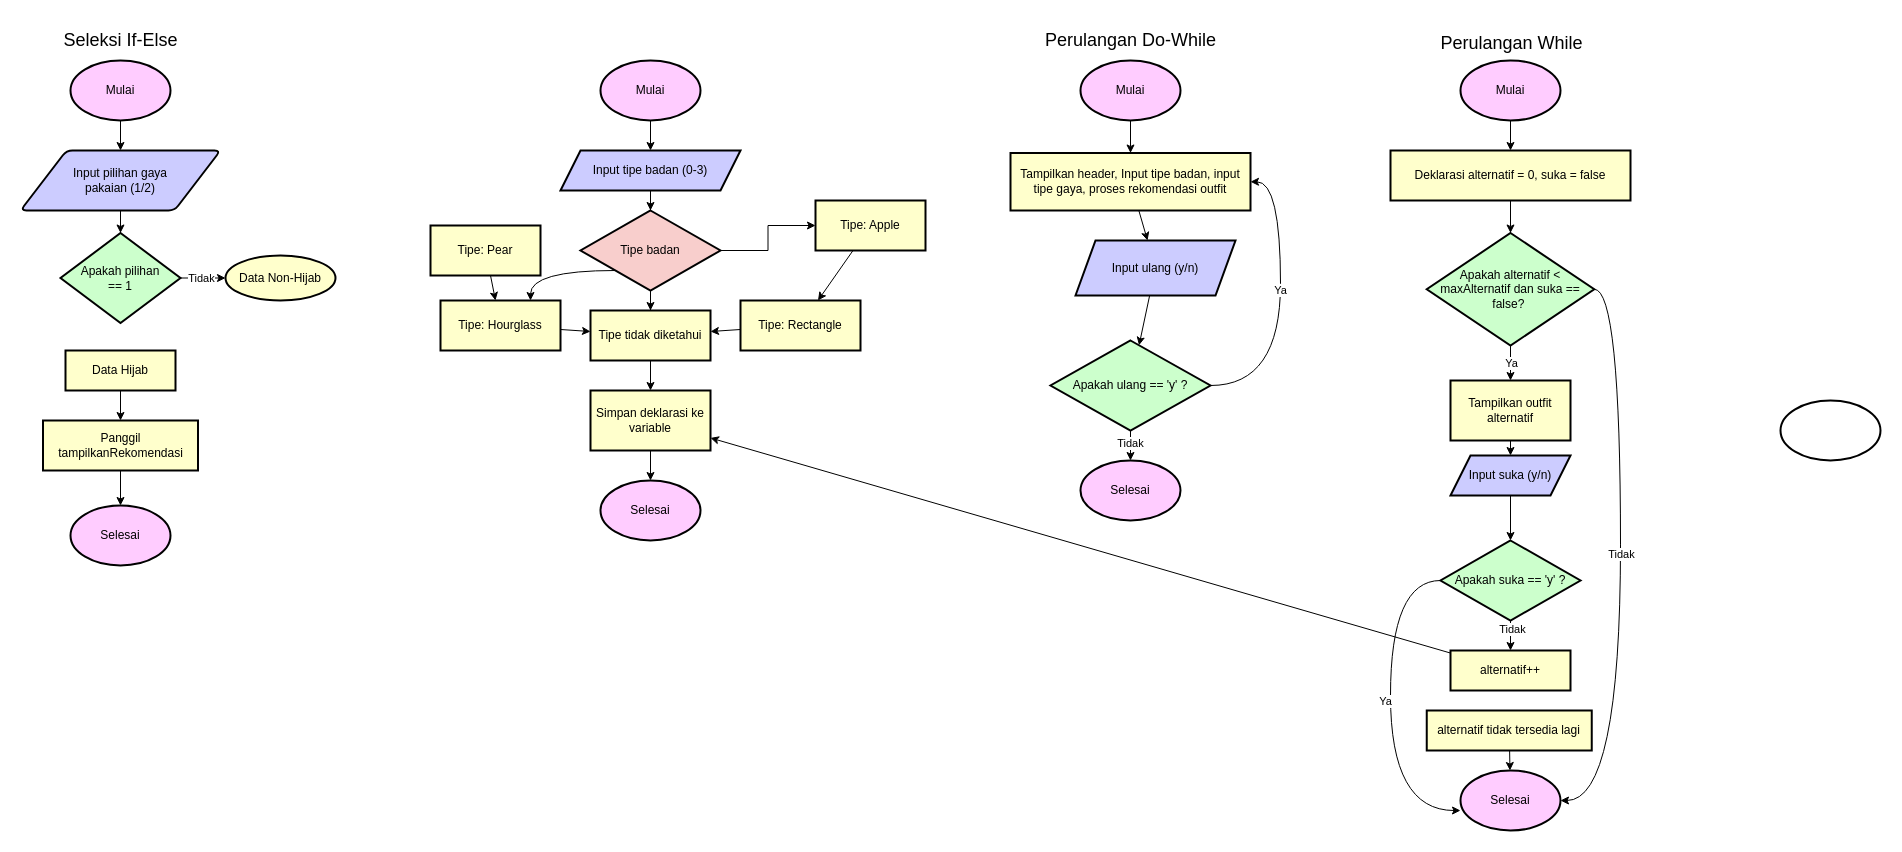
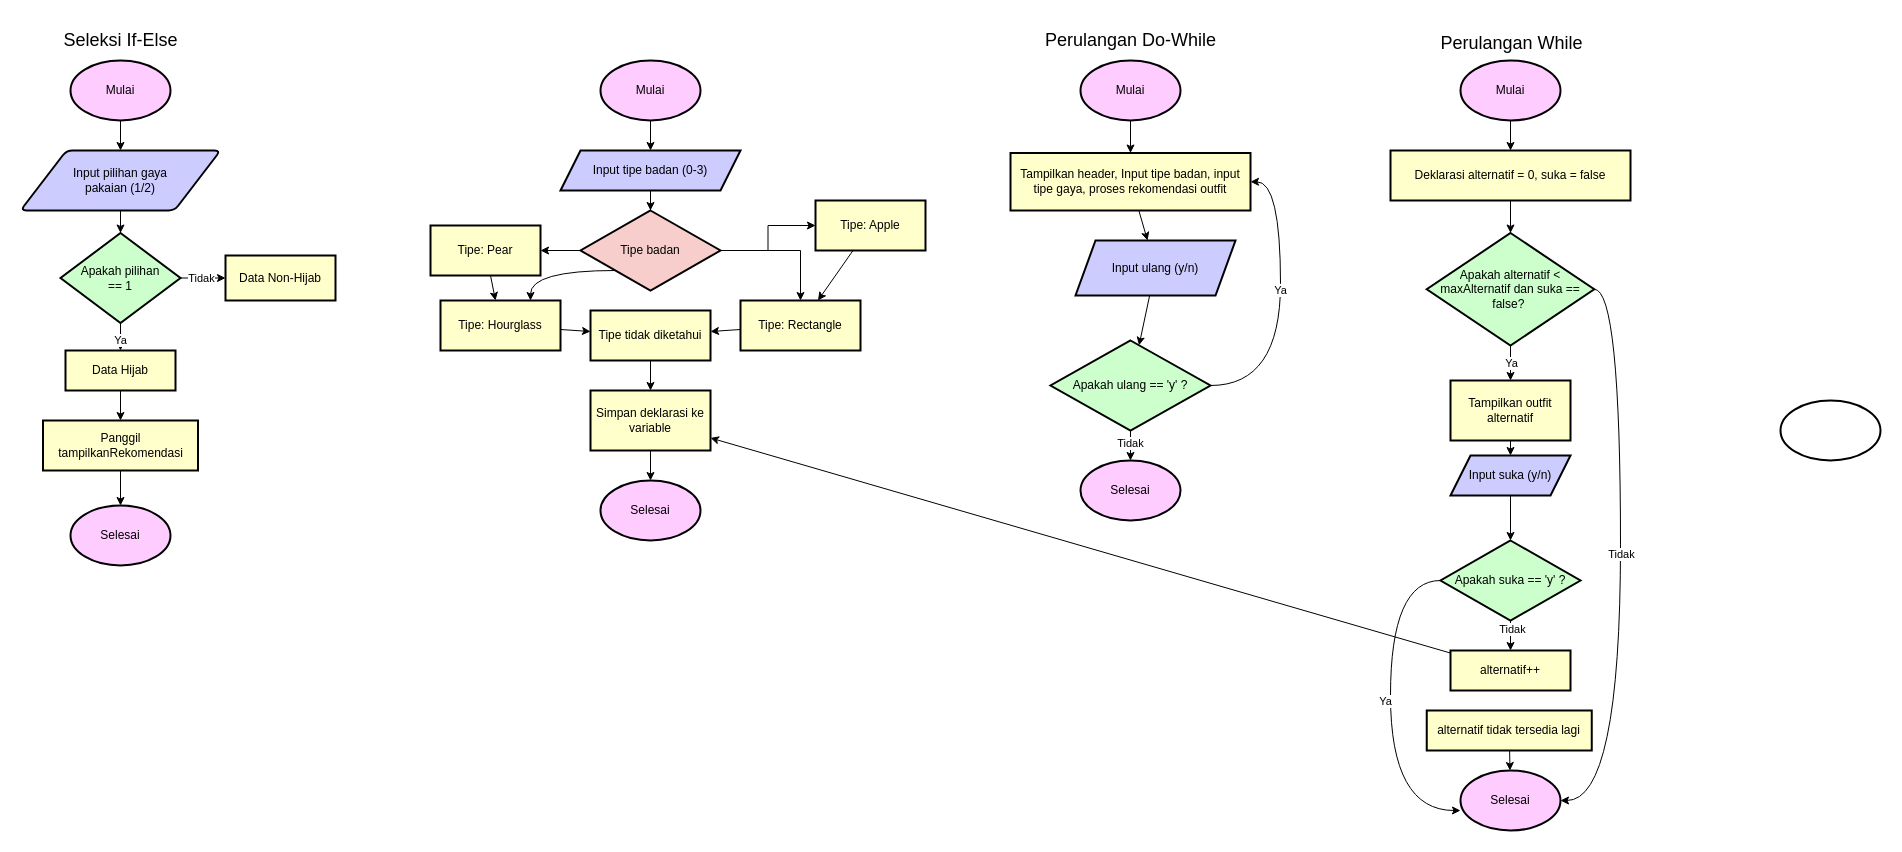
  <mxCell id="0" />
  <mxCell id="1" parent="0" />
  <mxCell id="2" value="" style="edgeStyle=orthogonalEdgeStyle;rounded=0;orthogonalLoop=1;jettySize=auto;html=1;" edge="1" parent="1" source="3" target="5"><mxGeometry relative="1" as="geometry" /></mxCell>
  <mxCell id="3" value="Mulai" style="strokeWidth=2;html=1;shape=mxgraph.flowchart.start_1;whiteSpace=wrap;fillColor=#FFCCFF;" vertex="1" parent="1"><mxGeometry x="70" y="60" width="100" height="60" as="geometry" /></mxCell>
  <mxCell id="4" style="edgeStyle=orthogonalEdgeStyle;rounded=0;orthogonalLoop=1;jettySize=auto;html=1;" edge="1" parent="1" source="5" target="10"><mxGeometry relative="1" as="geometry"><mxPoint x="170" y="240" as="targetPoint" /></mxGeometry></mxCell>
  <mxCell id="5" value="Input pilihan gaya&lt;div&gt;pakaian (1/2)&lt;/div&gt;" style="shape=parallelogram;html=1;strokeWidth=2;perimeter=parallelogramPerimeter;whiteSpace=wrap;rounded=1;arcSize=12;size=0.23;fillColor=#CCCCFF;" vertex="1" parent="1"><mxGeometry x="20" y="150" width="200" height="60" as="geometry" /></mxCell>
  <mxCell id="6" value="" style="edgeStyle=orthogonalEdgeStyle;rounded=0;orthogonalLoop=1;jettySize=auto;html=1;" edge="1" parent="1" source="10" target="11"><mxGeometry relative="1" as="geometry" /></mxCell>
  <mxCell id="7" value="Tidak" style="edgeLabel;html=1;align=center;verticalAlign=middle;resizable=0;points=[];" vertex="1" connectable="0" parent="6"><mxGeometry x="-0.118" relative="1" as="geometry"><mxPoint as="offset" /></mxGeometry></mxCell>
+ <mxCell id="8" value="" style="edgeStyle=orthogonalEdgeStyle;rounded=0;orthogonalLoop=1;jettySize=auto;html=1;" edge="1" parent="1" source="10" target="13"><mxGeometry relative="1" as="geometry" /></mxCell>
+ <mxCell id="9" value="Ya" style="edgeLabel;html=1;align=center;verticalAlign=middle;resizable=0;points=[];" vertex="1" connectable="0" parent="8"><mxGeometry x="-0.115" y="1" relative="1" as="geometry"><mxPoint as="offset" /></mxGeometry></mxCell>
  <mxCell id="10" value="Apakah pilihan&lt;div&gt;== 1&lt;/div&gt;" style="strokeWidth=2;html=1;shape=mxgraph.flowchart.decision;whiteSpace=wrap;fillColor=#CCFFCC;" vertex="1" parent="1"><mxGeometry x="60" y="232.5" width="120" height="90" as="geometry" /></mxCell>
- <mxCell id="11" value="Data Non-Hijab" style="ellipse;whiteSpace=wrap;html=1;strokeWidth=2;fillColor=#FFFFCC;" vertex="1" parent="1"><mxGeometry x="225" y="255" width="110" height="45" as="geometry" /></mxCell>
+ <mxCell id="11" value="Data Non-Hijab" style="whiteSpace=wrap;html=1;strokeWidth=2;fillColor=#FFFFCC;" vertex="1" parent="1"><mxGeometry x="225" y="255" width="110" height="45" as="geometry" /></mxCell>
  <mxCell id="12" value="" style="edgeStyle=orthogonalEdgeStyle;rounded=0;orthogonalLoop=1;jettySize=auto;html=1;" edge="1" parent="1" source="13" target="15"><mxGeometry relative="1" as="geometry" /></mxCell>
  <mxCell id="13" value="Data Hijab" style="whiteSpace=wrap;html=1;strokeWidth=2;fillColor=#FFFFCC;" vertex="1" parent="1"><mxGeometry x="65" y="350" width="110" height="40" as="geometry" /></mxCell>
  <mxCell id="14" style="edgeStyle=orthogonalEdgeStyle;rounded=0;orthogonalLoop=1;jettySize=auto;html=1;exitX=0.5;exitY=1;exitDx=0;exitDy=0;" edge="1" parent="1" source="15" target="16"><mxGeometry relative="1" as="geometry"><mxPoint x="175" y="510" as="targetPoint" /></mxGeometry></mxCell>
  <mxCell id="15" value="Panggil tampilkanRekomendasi" style="whiteSpace=wrap;html=1;strokeWidth=2;fillColor=#FFFFCC;" vertex="1" parent="1"><mxGeometry x="42.5" y="420" width="155" height="50" as="geometry" /></mxCell>
  <mxCell id="16" value="Selesai" style="strokeWidth=2;html=1;shape=mxgraph.flowchart.start_1;whiteSpace=wrap;fillColor=#FFCCFF;" vertex="1" parent="1"><mxGeometry x="70" y="505" width="100" height="60" as="geometry" /></mxCell>
  <mxCell id="17" value="&lt;font style=&quot;font-size: 18px;&quot;&gt;Seleksi If-Else&lt;/font&gt;" style="text;html=1;align=center;verticalAlign=middle;resizable=0;points=[];autosize=1;strokeColor=none;fillColor=none;" vertex="1" parent="1"><mxGeometry x="50" y="20" width="140" height="40" as="geometry" /></mxCell>
  <mxCell id="18" value="" style="edgeStyle=orthogonalEdgeStyle;rounded=0;orthogonalLoop=1;jettySize=auto;html=1;" edge="1" parent="1" source="19" target="21"><mxGeometry relative="1" as="geometry" /></mxCell>
  <mxCell id="19" value="Mulai" style="strokeWidth=2;html=1;shape=mxgraph.flowchart.start_1;whiteSpace=wrap;fillColor=#FFCCFF;" vertex="1" parent="1"><mxGeometry x="600" y="60" width="100" height="60" as="geometry" /></mxCell>
  <mxCell id="20" value="" style="edgeStyle=orthogonalEdgeStyle;rounded=0;orthogonalLoop=1;jettySize=auto;html=1;" edge="1" parent="1" source="21" target="26"><mxGeometry relative="1" as="geometry" /></mxCell>
  <mxCell id="21" value="Input tipe badan (0-3)" style="shape=parallelogram;perimeter=parallelogramPerimeter;whiteSpace=wrap;html=1;fixedSize=1;strokeWidth=2;fillColor=#CCCCFF;" vertex="1" parent="1"><mxGeometry x="560" y="150" width="180" height="40" as="geometry" /></mxCell>
  <mxCell id="22" value="" style="edgeStyle=orthogonalEdgeStyle;rounded=0;orthogonalLoop=1;jettySize=auto;html=1;" edge="1" parent="1" source="26" target="28"><mxGeometry relative="1" as="geometry" /></mxCell>
- <mxCell id="23" value="" style="edgeStyle=orthogonalEdgeStyle;rounded=0;orthogonalLoop=1;jettySize=auto;html=1;" edge="1" parent="1" source="26" target="30"><mxGeometry relative="1" as="geometry" /></mxCell>
+ <mxCell id="23" value="" style="edgeStyle=orthogonalEdgeStyle;rounded=0;orthogonalLoop=1;jettySize=auto;html=1;" edge="1" parent="1" source="26" target="36"><mxGeometry relative="1" as="geometry" /></mxCell>
+ <mxCell id="24" value="" style="edgeStyle=orthogonalEdgeStyle;rounded=0;orthogonalLoop=1;jettySize=auto;html=1;" edge="1" parent="1" source="26" target="32"><mxGeometry relative="1" as="geometry" /></mxCell>
  <mxCell id="25" style="edgeStyle=orthogonalEdgeStyle;curved=1;rounded=0;orthogonalLoop=1;jettySize=auto;html=1;exitX=0;exitY=1;exitDx=0;exitDy=0;entryX=0.75;entryY=0;entryDx=0;entryDy=0;" edge="1" parent="1" source="26" target="34"><mxGeometry relative="1" as="geometry" /></mxCell>
  <mxCell id="26" value="Tipe badan" style="rhombus;whiteSpace=wrap;html=1;strokeWidth=2;fillColor=#f8cecc;" vertex="1" parent="1"><mxGeometry x="580" y="210" width="140" height="80" as="geometry" /></mxCell>
  <mxCell id="27" value="" style="edgeStyle=none;rounded=0;orthogonalLoop=1;jettySize=auto;html=1;" edge="1" parent="1" source="28" target="36"><mxGeometry relative="1" as="geometry" /></mxCell>
  <mxCell id="28" value="Tipe: Apple" style="whiteSpace=wrap;html=1;strokeWidth=2;fillColor=#FFFFCC;" vertex="1" parent="1"><mxGeometry x="815" y="200" width="110" height="50" as="geometry" /></mxCell>
  <mxCell id="29" value="" style="edgeStyle=none;rounded=0;orthogonalLoop=1;jettySize=auto;html=1;" edge="1" parent="1" source="30" target="38"><mxGeometry relative="1" as="geometry" /></mxCell>
  <mxCell id="30" value="Tipe tidak diketahui" style="whiteSpace=wrap;html=1;strokeWidth=2;fillColor=#FFFFCC;" vertex="1" parent="1"><mxGeometry x="590" y="310" width="120" height="50" as="geometry" /></mxCell>
  <mxCell id="31" value="" style="edgeStyle=none;rounded=0;orthogonalLoop=1;jettySize=auto;html=1;" edge="1" parent="1" source="32" target="34"><mxGeometry relative="1" as="geometry" /></mxCell>
  <mxCell id="32" value="Tipe: Pear" style="whiteSpace=wrap;html=1;strokeWidth=2;fillColor=#FFFFCC;" vertex="1" parent="1"><mxGeometry x="430" y="225" width="110" height="50" as="geometry" /></mxCell>
  <mxCell id="33" value="" style="edgeStyle=none;rounded=0;orthogonalLoop=1;jettySize=auto;html=1;" edge="1" parent="1" source="34" target="30"><mxGeometry relative="1" as="geometry" /></mxCell>
  <mxCell id="34" value="Tipe: Hourglass" style="whiteSpace=wrap;html=1;strokeWidth=2;fillColor=#FFFFCC;" vertex="1" parent="1"><mxGeometry x="440" y="300" width="120" height="50" as="geometry" /></mxCell>
  <mxCell id="35" value="" style="edgeStyle=none;rounded=0;orthogonalLoop=1;jettySize=auto;html=1;" edge="1" parent="1" source="36" target="30"><mxGeometry relative="1" as="geometry" /></mxCell>
  <mxCell id="36" value="Tipe: Rectangle" style="whiteSpace=wrap;html=1;strokeWidth=2;fillColor=#FFFFCC;" vertex="1" parent="1"><mxGeometry x="740" y="300" width="120" height="50" as="geometry" /></mxCell>
  <mxCell id="37" value="" style="edgeStyle=none;rounded=0;orthogonalLoop=1;jettySize=auto;html=1;" edge="1" parent="1" source="38" target="39"><mxGeometry relative="1" as="geometry" /></mxCell>
  <mxCell id="38" value="Simpan deklarasi ke variable" style="whiteSpace=wrap;html=1;strokeWidth=2;fillColor=#FFFFCC;" vertex="1" parent="1"><mxGeometry x="590" y="390" width="120" height="60" as="geometry" /></mxCell>
  <mxCell id="39" value="Selesai" style="strokeWidth=2;html=1;shape=mxgraph.flowchart.start_1;whiteSpace=wrap;fillColor=#FFCCFF;" vertex="1" parent="1"><mxGeometry x="600" y="480" width="100" height="60" as="geometry" /></mxCell>
  <mxCell id="40" value="" style="edgeStyle=none;rounded=0;orthogonalLoop=1;jettySize=auto;html=1;" edge="1" parent="1" source="41" target="43"><mxGeometry relative="1" as="geometry" /></mxCell>
  <mxCell id="41" value="Mulai" style="strokeWidth=2;html=1;shape=mxgraph.flowchart.start_1;whiteSpace=wrap;fillColor=#FFCCFF;" vertex="1" parent="1"><mxGeometry x="1080" y="60" width="100" height="60" as="geometry" /></mxCell>
  <mxCell id="42" value="" style="edgeStyle=none;rounded=0;orthogonalLoop=1;jettySize=auto;html=1;" edge="1" parent="1" source="43" target="45"><mxGeometry relative="1" as="geometry" /></mxCell>
  <mxCell id="43" value="Tampilkan header, Input tipe badan, input tipe gaya, proses rekomendasi outfit" style="whiteSpace=wrap;html=1;strokeWidth=2;fillColor=#FFFFCC;" vertex="1" parent="1"><mxGeometry x="1010" y="152.5" width="240" height="57.5" as="geometry" /></mxCell>
  <mxCell id="44" value="" style="edgeStyle=none;rounded=0;orthogonalLoop=1;jettySize=auto;html=1;" edge="1" parent="1" source="45" target="50"><mxGeometry relative="1" as="geometry" /></mxCell>
  <mxCell id="45" value="Input ulang (y/n)" style="shape=parallelogram;perimeter=parallelogramPerimeter;whiteSpace=wrap;html=1;fixedSize=1;strokeWidth=2;fillColor=#CCCCFF;" vertex="1" parent="1"><mxGeometry x="1075" y="240" width="160" height="55" as="geometry" /></mxCell>
  <mxCell id="46" value="" style="edgeStyle=none;rounded=0;orthogonalLoop=1;jettySize=auto;html=1;" edge="1" parent="1" source="50" target="51"><mxGeometry relative="1" as="geometry" /></mxCell>
  <mxCell id="47" value="Tidak" style="edgeLabel;html=1;align=center;verticalAlign=middle;resizable=0;points=[];" vertex="1" connectable="0" parent="46"><mxGeometry x="-0.178" y="-1" relative="1" as="geometry"><mxPoint as="offset" /></mxGeometry></mxCell>
  <mxCell id="48" style="edgeStyle=orthogonalEdgeStyle;curved=1;rounded=0;orthogonalLoop=1;jettySize=auto;html=1;exitX=1;exitY=0.5;exitDx=0;exitDy=0;entryX=1;entryY=0.5;entryDx=0;entryDy=0;" edge="1" parent="1" source="50" target="43"><mxGeometry relative="1" as="geometry"><Array as="points"><mxPoint x="1280" y="385" /><mxPoint x="1280" y="181" /></Array></mxGeometry></mxCell>
  <mxCell id="49" value="Ya" style="edgeLabel;html=1;align=center;verticalAlign=middle;resizable=0;points=[];" vertex="1" connectable="0" parent="48"><mxGeometry x="0.095" y="1" relative="1" as="geometry"><mxPoint as="offset" /></mxGeometry></mxCell>
  <mxCell id="50" value="Apakah ulang == 'y' ?" style="rhombus;whiteSpace=wrap;html=1;strokeWidth=2;fillColor=#CCFFCC;" vertex="1" parent="1"><mxGeometry x="1050" y="340" width="160" height="90" as="geometry" /></mxCell>
  <mxCell id="51" value="Selesai" style="strokeWidth=2;html=1;shape=mxgraph.flowchart.start_1;whiteSpace=wrap;fillColor=#FFCCFF;" vertex="1" parent="1"><mxGeometry x="1080" y="460" width="100" height="60" as="geometry" /></mxCell>
  <mxCell id="52" value="&lt;font style=&quot;font-size: 18px;&quot;&gt;Perulangan Do-While&lt;/font&gt;" style="text;html=1;align=center;verticalAlign=middle;resizable=0;points=[];autosize=1;strokeColor=none;fillColor=none;" vertex="1" parent="1"><mxGeometry x="1035" y="20" width="190" height="40" as="geometry" /></mxCell>
  <mxCell id="53" value="" style="edgeStyle=none;rounded=0;orthogonalLoop=1;jettySize=auto;html=1;" edge="1" parent="1" source="54" target="56"><mxGeometry relative="1" as="geometry" /></mxCell>
  <mxCell id="54" value="Mulai" style="strokeWidth=2;html=1;shape=mxgraph.flowchart.start_1;whiteSpace=wrap;fillColor=#FFCCFF;" vertex="1" parent="1"><mxGeometry x="1460" y="60" width="100" height="60" as="geometry" /></mxCell>
  <mxCell id="55" value="" style="edgeStyle=none;rounded=0;orthogonalLoop=1;jettySize=auto;html=1;" edge="1" parent="1" source="56" target="59"><mxGeometry relative="1" as="geometry" /></mxCell>
  <mxCell id="56" value="Deklarasi alternatif = 0, suka = false" style="whiteSpace=wrap;html=1;strokeWidth=2;fillColor=#FFFFCC;" vertex="1" parent="1"><mxGeometry x="1390" y="150" width="240" height="50" as="geometry" /></mxCell>
  <mxCell id="57" value="" style="edgeStyle=none;rounded=0;orthogonalLoop=1;jettySize=auto;html=1;" edge="1" parent="1" source="59" target="61"><mxGeometry relative="1" as="geometry" /></mxCell>
  <mxCell id="58" value="Ya" style="edgeLabel;html=1;align=center;verticalAlign=middle;resizable=0;points=[];" vertex="1" connectable="0" parent="57"><mxGeometry x="-0.05" relative="1" as="geometry"><mxPoint as="offset" /></mxGeometry></mxCell>
  <mxCell id="59" value="Apakah alternatif &amp;lt; maxAlternatif dan suka&lt;span style=&quot;background-color: initial;&quot;&gt;&amp;nbsp;== false?&amp;nbsp;&lt;/span&gt;" style="rhombus;whiteSpace=wrap;html=1;strokeWidth=2;fillColor=#CCFFCC;" vertex="1" parent="1"><mxGeometry x="1426.25" y="232.5" width="167.5" height="112.5" as="geometry" /></mxCell>
  <mxCell id="60" value="" style="edgeStyle=none;rounded=0;orthogonalLoop=1;jettySize=auto;html=1;" edge="1" parent="1" source="61" target="63"><mxGeometry relative="1" as="geometry" /></mxCell>
  <mxCell id="61" value="Tampilkan outfit alternatif" style="whiteSpace=wrap;html=1;strokeWidth=2;fillColor=#FFFFCC;" vertex="1" parent="1"><mxGeometry x="1450" y="380" width="120" height="60" as="geometry" /></mxCell>
  <mxCell id="62" value="" style="edgeStyle=none;rounded=0;orthogonalLoop=1;jettySize=auto;html=1;" edge="1" parent="1" source="63" target="66"><mxGeometry relative="1" as="geometry" /></mxCell>
  <mxCell id="63" value="Input suka (y/n)" style="shape=parallelogram;perimeter=parallelogramPerimeter;whiteSpace=wrap;html=1;fixedSize=1;strokeWidth=2;fillColor=#CCCCFF;" vertex="1" parent="1"><mxGeometry x="1450" y="455" width="120" height="40" as="geometry" /></mxCell>
  <mxCell id="64" value="" style="edgeStyle=none;rounded=0;orthogonalLoop=1;jettySize=auto;html=1;" edge="1" parent="1" source="66" target="68"><mxGeometry relative="1" as="geometry" /></mxCell>
  <mxCell id="65" value="Tidak" style="edgeLabel;html=1;align=center;verticalAlign=middle;resizable=0;points=[];" vertex="1" connectable="0" parent="64"><mxGeometry x="-0.478" y="1" relative="1" as="geometry"><mxPoint as="offset" /></mxGeometry></mxCell>
  <mxCell id="66" value="Apakah suka == 'y' ?" style="rhombus;whiteSpace=wrap;html=1;strokeWidth=2;fillColor=#CCFFCC;" vertex="1" parent="1"><mxGeometry x="1440" y="540" width="140" height="80" as="geometry" /></mxCell>
  <mxCell id="67" value="" style="edgeStyle=none;rounded=0;orthogonalLoop=1;jettySize=auto;html=1;" edge="1" parent="1" source="68" target="38"><mxGeometry relative="1" as="geometry" /></mxCell>
  <mxCell id="68" value="alternatif++" style="whiteSpace=wrap;html=1;strokeWidth=2;fillColor=#FFFFCC;" vertex="1" parent="1"><mxGeometry x="1450" y="650" width="120" height="40" as="geometry" /></mxCell>
  <mxCell id="69" value="" style="edgeStyle=none;rounded=0;orthogonalLoop=1;jettySize=auto;html=1;" edge="1" parent="1" source="70" target="71"><mxGeometry relative="1" as="geometry" /></mxCell>
  <mxCell id="70" value="alternatif tidak tersedia lagi" style="whiteSpace=wrap;html=1;strokeWidth=2;fillColor=#FFFFCC;" vertex="1" parent="1"><mxGeometry x="1426.25" y="710" width="165" height="40" as="geometry" /></mxCell>
  <mxCell id="71" value="Selesai" style="strokeWidth=2;html=1;shape=mxgraph.flowchart.start_1;whiteSpace=wrap;fillColor=#FFCCFF;" vertex="1" parent="1"><mxGeometry x="1460" y="770" width="100" height="60" as="geometry" /></mxCell>
  <mxCell id="72" style="edgeStyle=orthogonalEdgeStyle;curved=1;rounded=0;orthogonalLoop=1;jettySize=auto;html=1;exitX=1;exitY=0.5;exitDx=0;exitDy=0;entryX=1;entryY=0.5;entryDx=0;entryDy=0;entryPerimeter=0;" edge="1" parent="1" source="59" target="71"><mxGeometry relative="1" as="geometry"><Array as="points"><mxPoint x="1620" y="289" /><mxPoint x="1620" y="800" /></Array></mxGeometry></mxCell>
  <mxCell id="73" value="Tidak" style="edgeLabel;html=1;align=center;verticalAlign=middle;resizable=0;points=[];" vertex="1" connectable="0" parent="72"><mxGeometry x="-0.027" relative="1" as="geometry"><mxPoint as="offset" /></mxGeometry></mxCell>
  <mxCell id="74" style="edgeStyle=orthogonalEdgeStyle;curved=1;rounded=0;orthogonalLoop=1;jettySize=auto;html=1;exitX=0;exitY=0.5;exitDx=0;exitDy=0;entryX=0;entryY=0.667;entryDx=0;entryDy=0;entryPerimeter=0;" edge="1" parent="1" source="66" target="71"><mxGeometry relative="1" as="geometry"><Array as="points"><mxPoint x="1390" y="580" /><mxPoint x="1390" y="810" /></Array></mxGeometry></mxCell>
  <mxCell id="75" value="Ya" style="edgeLabel;html=1;align=center;verticalAlign=middle;resizable=0;points=[];" vertex="1" connectable="0" parent="74"><mxGeometry x="-0.036" y="-6" relative="1" as="geometry"><mxPoint y="1" as="offset" /></mxGeometry></mxCell>
  <mxCell id="76" value="&lt;span style=&quot;font-size: 18px;&quot;&gt;Perulangan While&lt;/span&gt;" style="text;html=1;align=center;verticalAlign=middle;resizable=0;points=[];autosize=1;strokeColor=none;fillColor=none;" vertex="1" parent="1"><mxGeometry x="1426.25" y="23" width="170" height="40" as="geometry" /></mxCell>
  <mxCell id="77" value="" style="strokeWidth=2;html=1;shape=mxgraph.flowchart.start_1;whiteSpace=wrap;" vertex="1" parent="1"><mxGeometry x="1780" y="400" width="100" height="60" as="geometry" /></mxCell>
